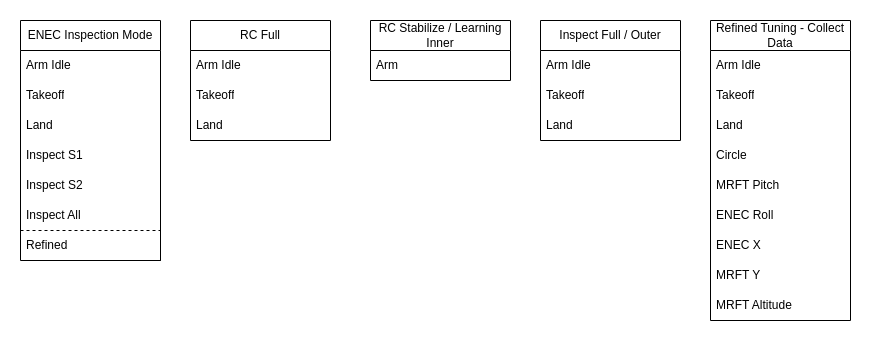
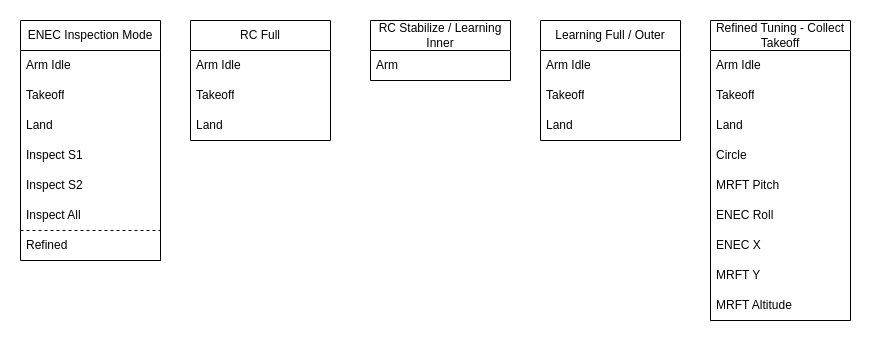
  <mxCell id="0" />
  <mxCell id="1" parent="0" />
  <mxCell id="2" value="ENEC Inspection Mode" style="swimlane;fontStyle=0;childLayout=stackLayout;horizontal=1;startSize=30;horizontalStack=0;resizeParent=1;resizeParentMax=0;resizeLast=0;collapsible=1;marginBottom=0;whiteSpace=wrap;html=1;" vertex="1" parent="1"><mxGeometry x="20" y="20" width="140" height="240" as="geometry" /></mxCell>
  <mxCell id="3" value="Arm Idle" style="text;strokeColor=none;fillColor=none;align=left;verticalAlign=middle;spacingLeft=4;spacingRight=4;overflow=hidden;points=[[0,0.5],[1,0.5]];portConstraint=eastwest;rotatable=0;whiteSpace=wrap;html=1;" vertex="1" parent="2"><mxGeometry y="30" width="140" height="30" as="geometry" /></mxCell>
  <mxCell id="4" value="Takeoff" style="text;strokeColor=none;fillColor=none;align=left;verticalAlign=middle;spacingLeft=4;spacingRight=4;overflow=hidden;points=[[0,0.5],[1,0.5]];portConstraint=eastwest;rotatable=0;whiteSpace=wrap;html=1;" vertex="1" parent="2"><mxGeometry y="60" width="140" height="30" as="geometry" /></mxCell>
  <mxCell id="5" value="Land" style="text;strokeColor=none;fillColor=none;align=left;verticalAlign=middle;spacingLeft=4;spacingRight=4;overflow=hidden;points=[[0,0.5],[1,0.5]];portConstraint=eastwest;rotatable=0;whiteSpace=wrap;html=1;" vertex="1" parent="2"><mxGeometry y="90" width="140" height="30" as="geometry" /></mxCell>
  <mxCell id="6" value="Inspect S1&lt;span style=&quot;white-space: pre;&quot;&gt;&#09;&lt;/span&gt;" style="text;strokeColor=none;fillColor=none;align=left;verticalAlign=middle;spacingLeft=4;spacingRight=4;overflow=hidden;points=[[0,0.5],[1,0.5]];portConstraint=eastwest;rotatable=0;whiteSpace=wrap;html=1;" vertex="1" parent="2"><mxGeometry y="120" width="140" height="30" as="geometry" /></mxCell>
  <mxCell id="7" value="Inspect S2" style="text;strokeColor=none;fillColor=none;align=left;verticalAlign=middle;spacingLeft=4;spacingRight=4;overflow=hidden;points=[[0,0.5],[1,0.5]];portConstraint=eastwest;rotatable=0;whiteSpace=wrap;html=1;" vertex="1" parent="2"><mxGeometry y="150" width="140" height="30" as="geometry" /></mxCell>
  <mxCell id="8" value="Inspect All" style="text;strokeColor=none;fillColor=none;align=left;verticalAlign=middle;spacingLeft=4;spacingRight=4;overflow=hidden;points=[[0,0.5],[1,0.5]];portConstraint=eastwest;rotatable=0;whiteSpace=wrap;html=1;" vertex="1" parent="2"><mxGeometry y="180" width="140" height="30" as="geometry" /></mxCell>
  <mxCell id="9" value="Refined" style="text;strokeColor=default;fillColor=none;align=left;verticalAlign=middle;spacingLeft=4;spacingRight=4;overflow=hidden;points=[[0,0.5],[1,0.5]];portConstraint=eastwest;rotatable=0;whiteSpace=wrap;html=1;dashed=1;" vertex="1" parent="2"><mxGeometry y="210" width="140" height="30" as="geometry" /></mxCell>
  <mxCell id="10" value="RC Full" style="swimlane;fontStyle=0;childLayout=stackLayout;horizontal=1;startSize=30;horizontalStack=0;resizeParent=1;resizeParentMax=0;resizeLast=0;collapsible=1;marginBottom=0;whiteSpace=wrap;html=1;" vertex="1" parent="1"><mxGeometry x="190" y="20" width="140" height="120" as="geometry" /></mxCell>
  <mxCell id="11" value="Arm Idle" style="text;strokeColor=none;fillColor=none;align=left;verticalAlign=middle;spacingLeft=4;spacingRight=4;overflow=hidden;points=[[0,0.5],[1,0.5]];portConstraint=eastwest;rotatable=0;whiteSpace=wrap;html=1;" vertex="1" parent="10"><mxGeometry y="30" width="140" height="30" as="geometry" /></mxCell>
  <mxCell id="12" value="Takeoff" style="text;strokeColor=none;fillColor=none;align=left;verticalAlign=middle;spacingLeft=4;spacingRight=4;overflow=hidden;points=[[0,0.5],[1,0.5]];portConstraint=eastwest;rotatable=0;whiteSpace=wrap;html=1;" vertex="1" parent="10"><mxGeometry y="60" width="140" height="30" as="geometry" /></mxCell>
  <mxCell id="13" value="Land" style="text;strokeColor=none;fillColor=none;align=left;verticalAlign=middle;spacingLeft=4;spacingRight=4;overflow=hidden;points=[[0,0.5],[1,0.5]];portConstraint=eastwest;rotatable=0;whiteSpace=wrap;html=1;" vertex="1" parent="10"><mxGeometry y="90" width="140" height="30" as="geometry" /></mxCell>
  <mxCell id="14" value="RC Stabilize / Learning Inner" style="swimlane;fontStyle=0;childLayout=stackLayout;horizontal=1;startSize=30;horizontalStack=0;resizeParent=1;resizeParentMax=0;resizeLast=0;collapsible=1;marginBottom=0;whiteSpace=wrap;html=1;" vertex="1" parent="1"><mxGeometry x="370" y="20" width="140" height="60" as="geometry" /></mxCell>
  <mxCell id="15" value="Arm" style="text;strokeColor=none;fillColor=none;align=left;verticalAlign=middle;spacingLeft=4;spacingRight=4;overflow=hidden;points=[[0,0.5],[1,0.5]];portConstraint=eastwest;rotatable=0;whiteSpace=wrap;html=1;" vertex="1" parent="14"><mxGeometry y="30" width="140" height="30" as="geometry" /></mxCell>
- <mxCell id="16" value="Inspect Full / Outer" style="swimlane;fontStyle=0;childLayout=stackLayout;horizontal=1;startSize=30;horizontalStack=0;resizeParent=1;resizeParentMax=0;resizeLast=0;collapsible=1;marginBottom=0;whiteSpace=wrap;html=1;" vertex="1" parent="1"><mxGeometry x="540" y="20" width="140" height="120" as="geometry" /></mxCell>
+ <mxCell id="16" value="Learning Full / Outer" style="swimlane;fontStyle=0;childLayout=stackLayout;horizontal=1;startSize=30;horizontalStack=0;resizeParent=1;resizeParentMax=0;resizeLast=0;collapsible=1;marginBottom=0;whiteSpace=wrap;html=1;" vertex="1" parent="1"><mxGeometry x="540" y="20" width="140" height="120" as="geometry" /></mxCell>
  <mxCell id="17" value="Arm Idle" style="text;strokeColor=none;fillColor=none;align=left;verticalAlign=middle;spacingLeft=4;spacingRight=4;overflow=hidden;points=[[0,0.5],[1,0.5]];portConstraint=eastwest;rotatable=0;whiteSpace=wrap;html=1;" vertex="1" parent="16"><mxGeometry y="30" width="140" height="30" as="geometry" /></mxCell>
  <mxCell id="18" value="Takeoff" style="text;strokeColor=none;fillColor=none;align=left;verticalAlign=middle;spacingLeft=4;spacingRight=4;overflow=hidden;points=[[0,0.5],[1,0.5]];portConstraint=eastwest;rotatable=0;whiteSpace=wrap;html=1;" vertex="1" parent="16"><mxGeometry y="60" width="140" height="30" as="geometry" /></mxCell>
  <mxCell id="19" value="Land" style="text;strokeColor=none;fillColor=none;align=left;verticalAlign=middle;spacingLeft=4;spacingRight=4;overflow=hidden;points=[[0,0.5],[1,0.5]];portConstraint=eastwest;rotatable=0;whiteSpace=wrap;html=1;" vertex="1" parent="16"><mxGeometry y="90" width="140" height="30" as="geometry" /></mxCell>
- <mxCell id="20" value="Refined Tuning - Collect Data" style="swimlane;fontStyle=0;childLayout=stackLayout;horizontal=1;startSize=30;horizontalStack=0;resizeParent=1;resizeParentMax=0;resizeLast=0;collapsible=1;marginBottom=0;whiteSpace=wrap;html=1;" vertex="1" parent="1"><mxGeometry x="710" y="20" width="140" height="300" as="geometry" /></mxCell>
+ <mxCell id="20" value="Refined Tuning - Collect Takeoff" style="swimlane;fontStyle=0;childLayout=stackLayout;horizontal=1;startSize=30;horizontalStack=0;resizeParent=1;resizeParentMax=0;resizeLast=0;collapsible=1;marginBottom=0;whiteSpace=wrap;html=1;" vertex="1" parent="1"><mxGeometry x="710" y="20" width="140" height="300" as="geometry" /></mxCell>
  <mxCell id="21" value="Arm Idle" style="text;strokeColor=none;fillColor=none;align=left;verticalAlign=middle;spacingLeft=4;spacingRight=4;overflow=hidden;points=[[0,0.5],[1,0.5]];portConstraint=eastwest;rotatable=0;whiteSpace=wrap;html=1;" vertex="1" parent="20"><mxGeometry y="30" width="140" height="30" as="geometry" /></mxCell>
  <mxCell id="22" value="Takeoff" style="text;strokeColor=none;fillColor=none;align=left;verticalAlign=middle;spacingLeft=4;spacingRight=4;overflow=hidden;points=[[0,0.5],[1,0.5]];portConstraint=eastwest;rotatable=0;whiteSpace=wrap;html=1;" vertex="1" parent="20"><mxGeometry y="60" width="140" height="30" as="geometry" /></mxCell>
  <mxCell id="23" value="Land" style="text;strokeColor=none;fillColor=none;align=left;verticalAlign=middle;spacingLeft=4;spacingRight=4;overflow=hidden;points=[[0,0.5],[1,0.5]];portConstraint=eastwest;rotatable=0;whiteSpace=wrap;html=1;" vertex="1" parent="20"><mxGeometry y="90" width="140" height="30" as="geometry" /></mxCell>
  <mxCell id="24" value="Circle" style="text;strokeColor=none;fillColor=none;align=left;verticalAlign=middle;spacingLeft=4;spacingRight=4;overflow=hidden;points=[[0,0.5],[1,0.5]];portConstraint=eastwest;rotatable=0;whiteSpace=wrap;html=1;" vertex="1" parent="20"><mxGeometry y="120" width="140" height="30" as="geometry" /></mxCell>
  <mxCell id="25" value="MRFT Pitch" style="text;strokeColor=none;fillColor=none;align=left;verticalAlign=middle;spacingLeft=4;spacingRight=4;overflow=hidden;points=[[0,0.5],[1,0.5]];portConstraint=eastwest;rotatable=0;whiteSpace=wrap;html=1;" vertex="1" parent="20"><mxGeometry y="150" width="140" height="30" as="geometry" /></mxCell>
  <mxCell id="26" value="ENEC Roll" style="text;strokeColor=none;fillColor=none;align=left;verticalAlign=middle;spacingLeft=4;spacingRight=4;overflow=hidden;points=[[0,0.5],[1,0.5]];portConstraint=eastwest;rotatable=0;whiteSpace=wrap;html=1;" vertex="1" parent="20"><mxGeometry y="180" width="140" height="30" as="geometry" /></mxCell>
  <mxCell id="27" value="ENEC X" style="text;strokeColor=none;fillColor=none;align=left;verticalAlign=middle;spacingLeft=4;spacingRight=4;overflow=hidden;points=[[0,0.5],[1,0.5]];portConstraint=eastwest;rotatable=0;whiteSpace=wrap;html=1;" vertex="1" parent="20"><mxGeometry y="210" width="140" height="30" as="geometry" /></mxCell>
  <mxCell id="28" value="MRFT Y" style="text;strokeColor=none;fillColor=none;align=left;verticalAlign=middle;spacingLeft=4;spacingRight=4;overflow=hidden;points=[[0,0.5],[1,0.5]];portConstraint=eastwest;rotatable=0;whiteSpace=wrap;html=1;" vertex="1" parent="20"><mxGeometry y="240" width="140" height="30" as="geometry" /></mxCell>
  <mxCell id="29" value="MRFT Altitude" style="text;strokeColor=none;fillColor=none;align=left;verticalAlign=middle;spacingLeft=4;spacingRight=4;overflow=hidden;points=[[0,0.5],[1,0.5]];portConstraint=eastwest;rotatable=0;whiteSpace=wrap;html=1;" vertex="1" parent="20"><mxGeometry y="270" width="140" height="30" as="geometry" /></mxCell>
